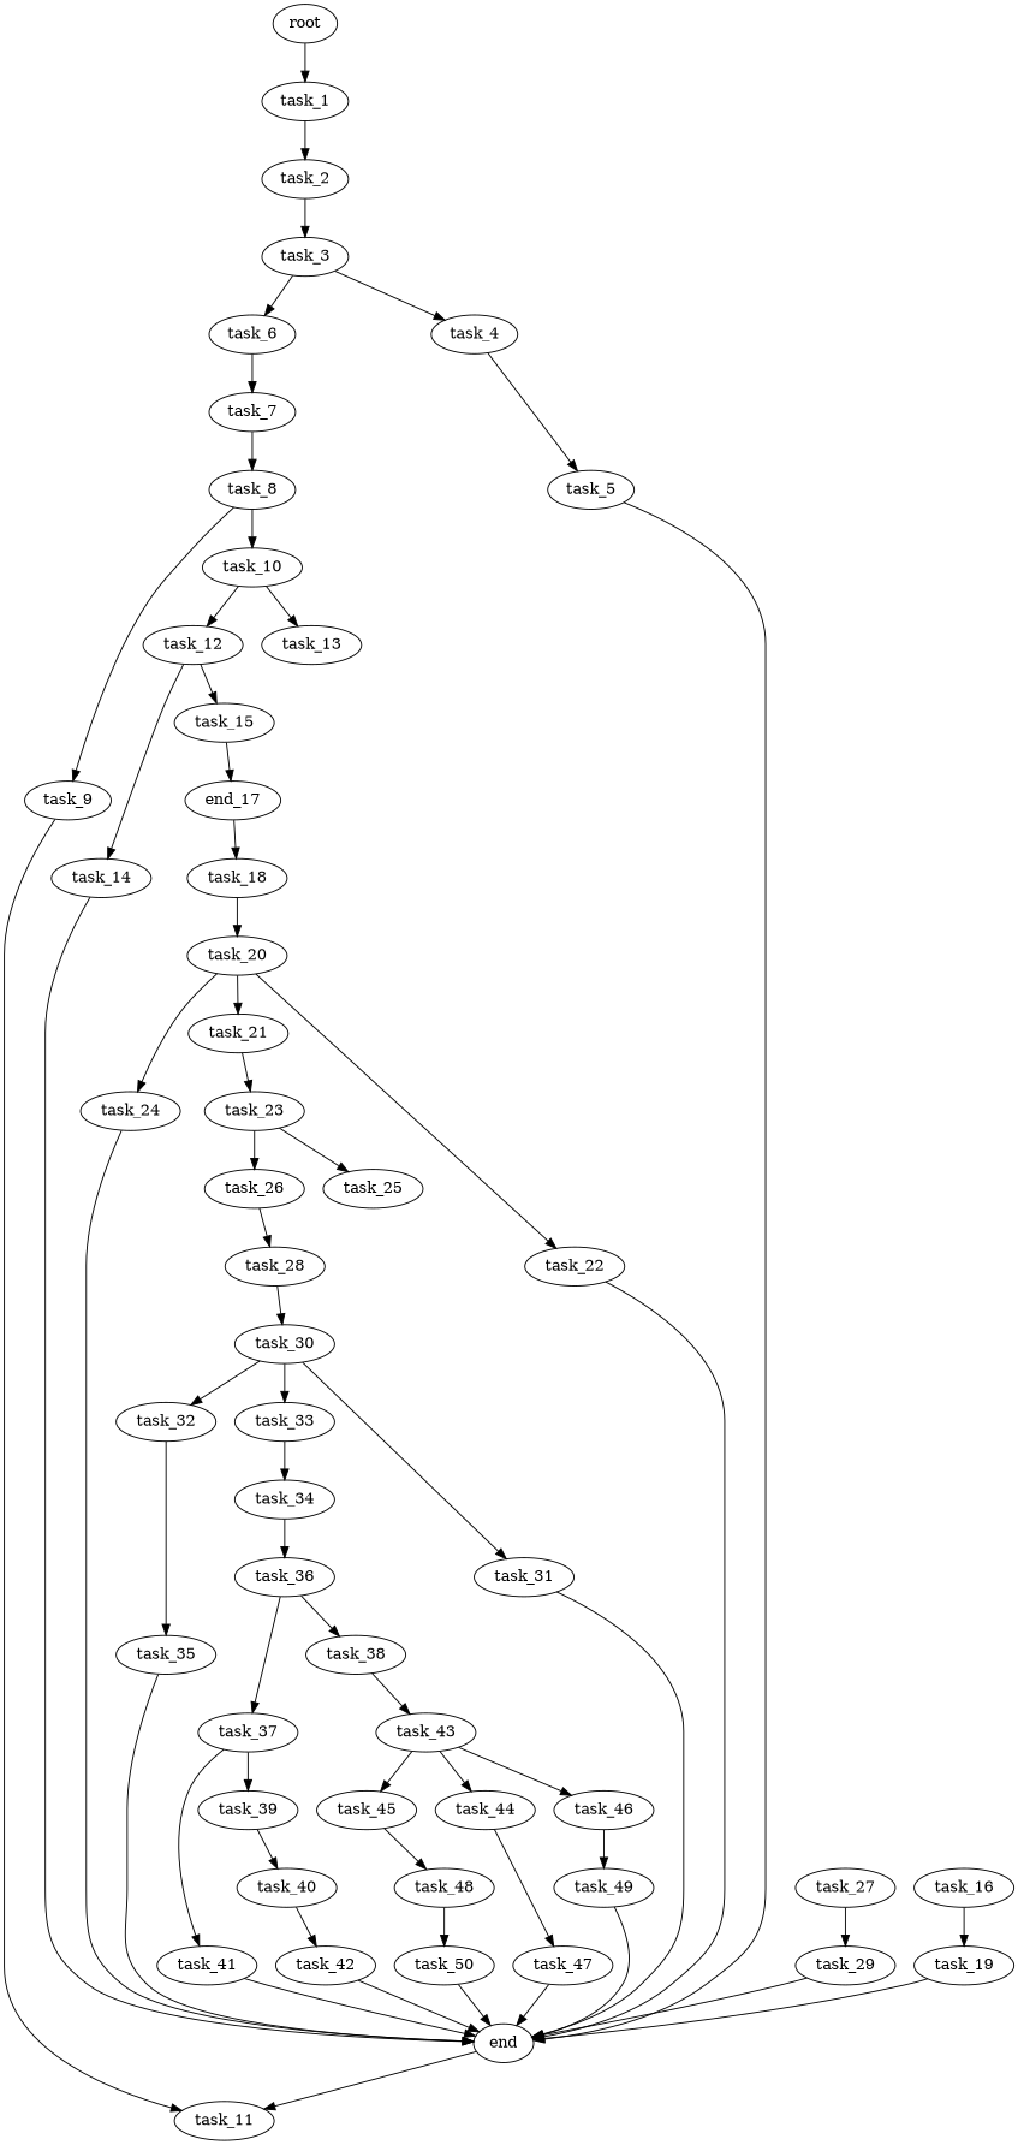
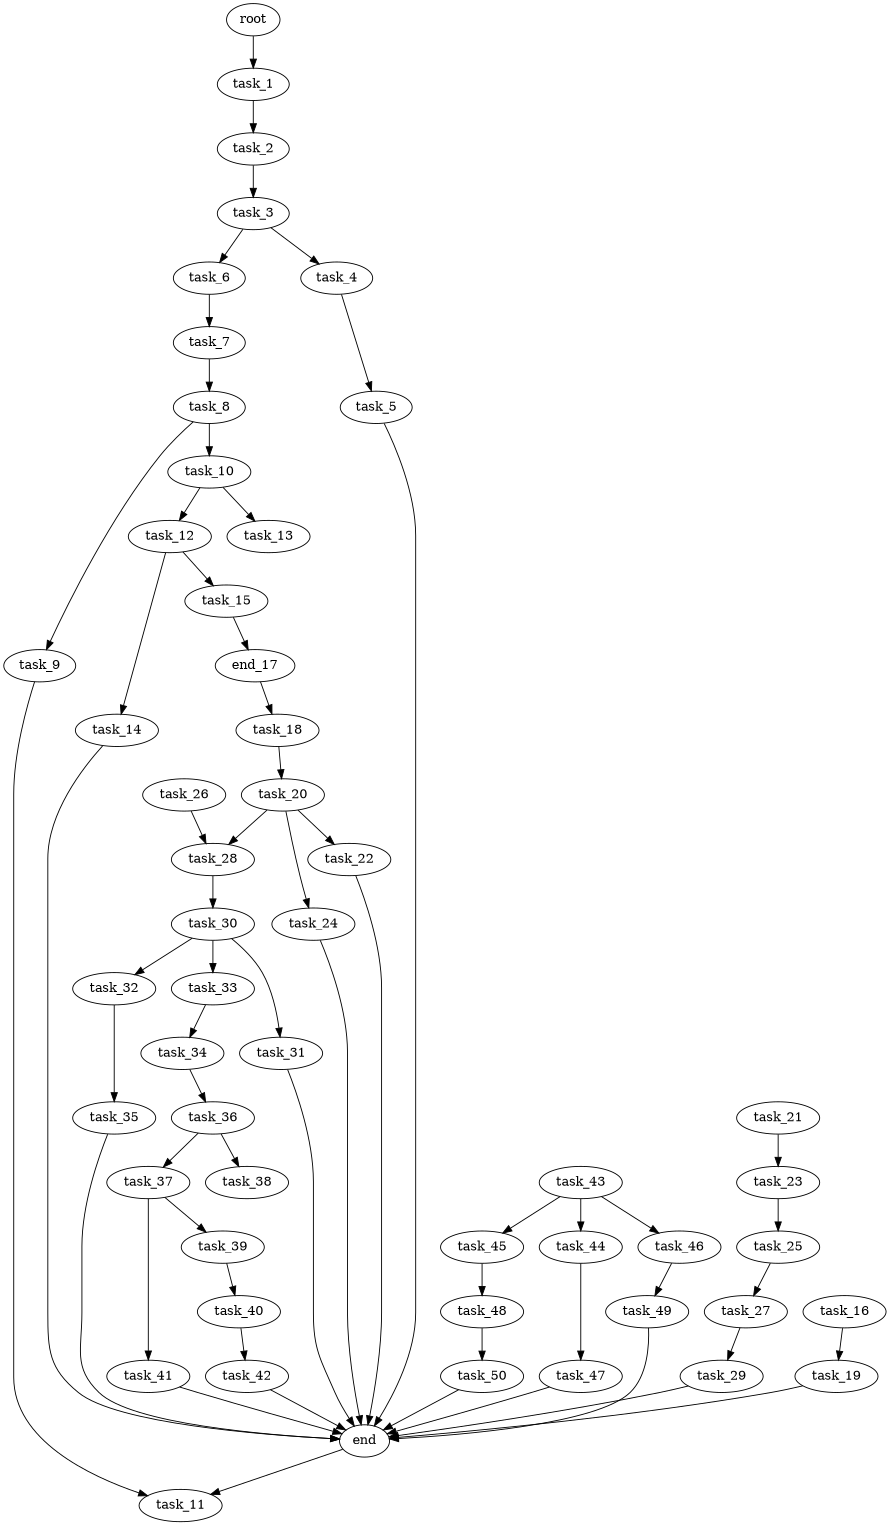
  digraph {
    fontname="DejaVu Serif"
    node [fontname="DejaVu Serif"]
    edge [fontname="DejaVu Serif"]
    task_9
    task_11
    n3 [label=end_17]
    task_18
    task_20
    task_28
    task_30
    task_32
    task_33
    task_31
    task_7
    task_8
    task_10
    task_24
    task_21
    task_22
    task_45
    task_48
    task_50
    task_12
    task_14
    task_15
    end
    task_13
    task_44
    task_47
    task_35
    task_27
    task_29
    task_34
    task_36
    task_37
    task_38
    task_23
    task_40
    task_42
    task_43
    task_46
    task_49
    task_16
    task_19
    task_26
    task_25
    task_41
    task_39
    task_2
    task_3
    task_6
    task_4
    task_5
    root
    task_1
    task_9 -> task_11
    n3 -> task_18
    task_18 -> task_20
    task_20 -> task_24
-   task_20 -> task_21
+   task_20 -> task_28
    task_20 -> task_22
    task_28 -> task_30
    task_30 -> task_32
    task_30 -> task_33
    task_30 -> task_31
    task_32 -> task_35
    task_33 -> task_34
    task_31 -> end
    task_7 -> task_8
    task_8 -> task_9
    task_8 -> task_10
    task_10 -> task_12
    task_10 -> task_13
    task_24 -> end
    task_21 -> task_23
    task_22 -> end
    task_45 -> task_48
    task_48 -> task_50
    task_50 -> end
    task_12 -> task_14
    task_12 -> task_15
    task_14 -> end
    task_15 -> n3
    end -> task_11
    task_44 -> task_47
    task_47 -> end
    task_35 -> end
    task_27 -> task_29
    task_29 -> end
    task_34 -> task_36
    task_36 -> task_37
    task_36 -> task_38
    task_37 -> task_41
    task_37 -> task_39
-   task_38 -> task_43
-   task_23 -> task_26
    task_23 -> task_25
    task_40 -> task_42
    task_42 -> end
    task_43 -> task_45
    task_43 -> task_44
    task_43 -> task_46
    task_46 -> task_49
    task_49 -> end
    task_16 -> task_19
    task_19 -> end
    task_26 -> task_28
+   task_25 -> task_27
    task_41 -> end
    task_39 -> task_40
    task_2 -> task_3
    task_3 -> task_6
    task_3 -> task_4
    task_6 -> task_7
    task_4 -> task_5
    task_5 -> end
    root -> task_1
    task_1 -> task_2
  }
